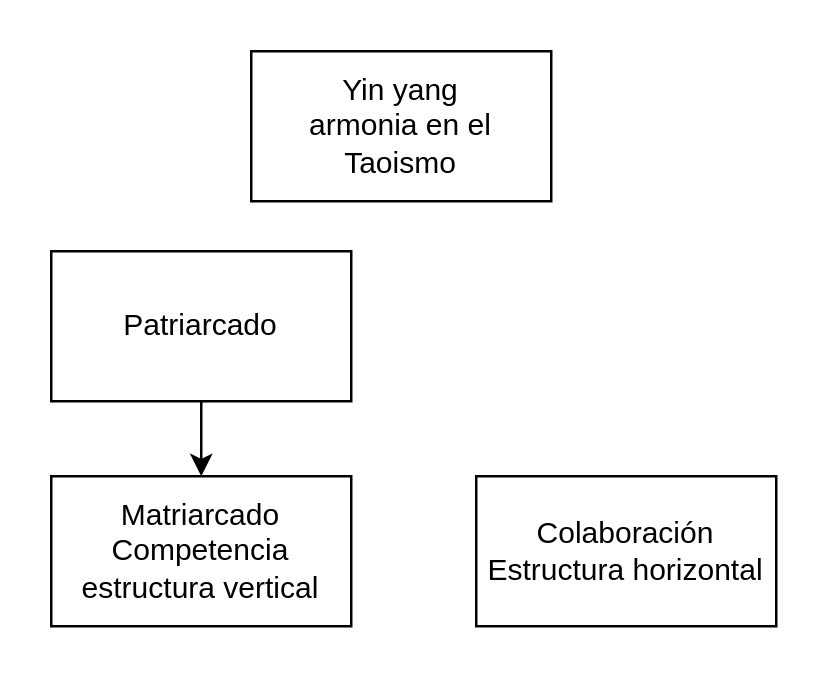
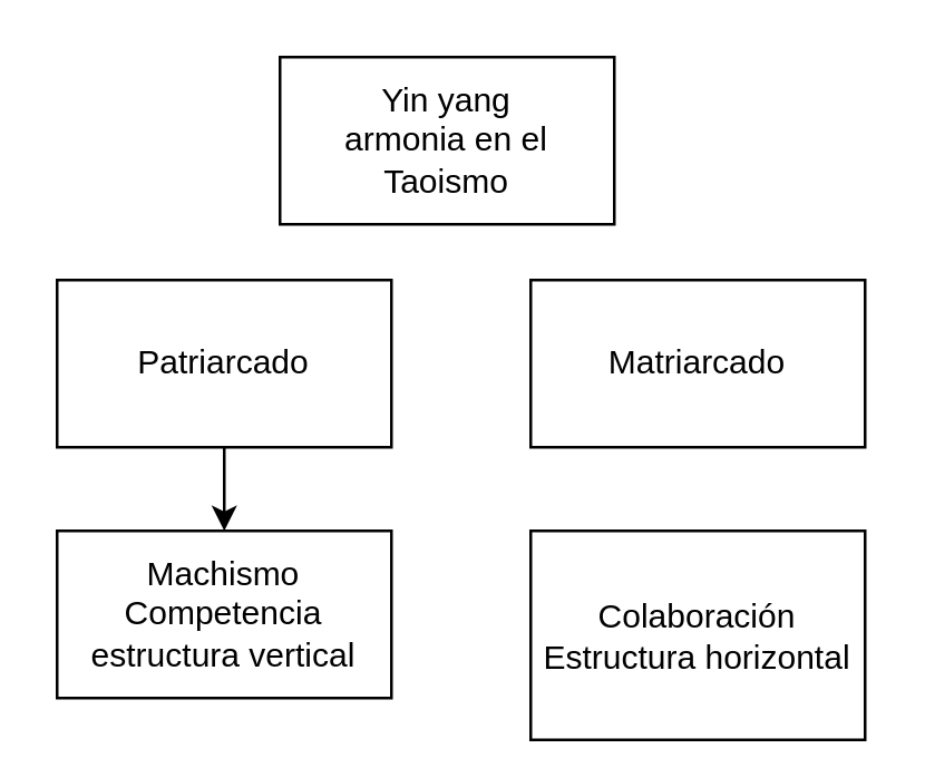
  <mxCell id="0" />
  <mxCell id="1" parent="0" />
  <mxCell id="2" style="edgeStyle=orthogonalEdgeStyle;rounded=0;orthogonalLoop=1;jettySize=auto;html=1;exitX=0.5;exitY=1;exitDx=0;exitDy=0;entryX=0.5;entryY=0;entryDx=0;entryDy=0;" edge="1" parent="1" source="3" target="4"><mxGeometry relative="1" as="geometry" /></mxCell>
  <mxCell id="3" value="Patriarcado" style="rounded=0;whiteSpace=wrap;html=1;" vertex="1" parent="1"><mxGeometry x="20" y="100" width="120" height="60" as="geometry" /></mxCell>
- <mxCell id="4" value="Matriarcado&lt;br&gt;Competencia&lt;br&gt;estructura vertical" style="rounded=0;whiteSpace=wrap;html=1;" vertex="1" parent="1"><mxGeometry x="20" y="190" width="120" height="60" as="geometry" /></mxCell>
- <mxCell id="6" value="Colaboración&lt;br&gt;Estructura horizontal" style="rounded=0;whiteSpace=wrap;html=1;" vertex="1" parent="1"><mxGeometry x="190" y="190" width="120" height="60" as="geometry" /></mxCell>
+ <mxCell id="4" value="Machismo&lt;br&gt;Competencia&lt;br&gt;estructura vertical" style="rounded=0;whiteSpace=wrap;html=1;" vertex="1" parent="1"><mxGeometry x="20" y="190" width="120" height="60" as="geometry" /></mxCell>
+ <mxCell id="5" value="Matriarcado" style="rounded=0;whiteSpace=wrap;html=1;" vertex="1" parent="1"><mxGeometry x="190" y="100" width="120" height="60" as="geometry" /></mxCell>
+ <mxCell id="6" value="Colaboración&lt;br&gt;Estructura horizontal" style="rounded=0;whiteSpace=wrap;html=1;" vertex="1" parent="1"><mxGeometry x="190" y="190" width="120" height="75" as="geometry" /></mxCell>
  <mxCell id="7" value="Yin yang&lt;br&gt;armonia en el Taoismo" style="rounded=0;whiteSpace=wrap;html=1;" vertex="1" parent="1"><mxGeometry x="100" y="20" width="120" height="60" as="geometry" /></mxCell>
